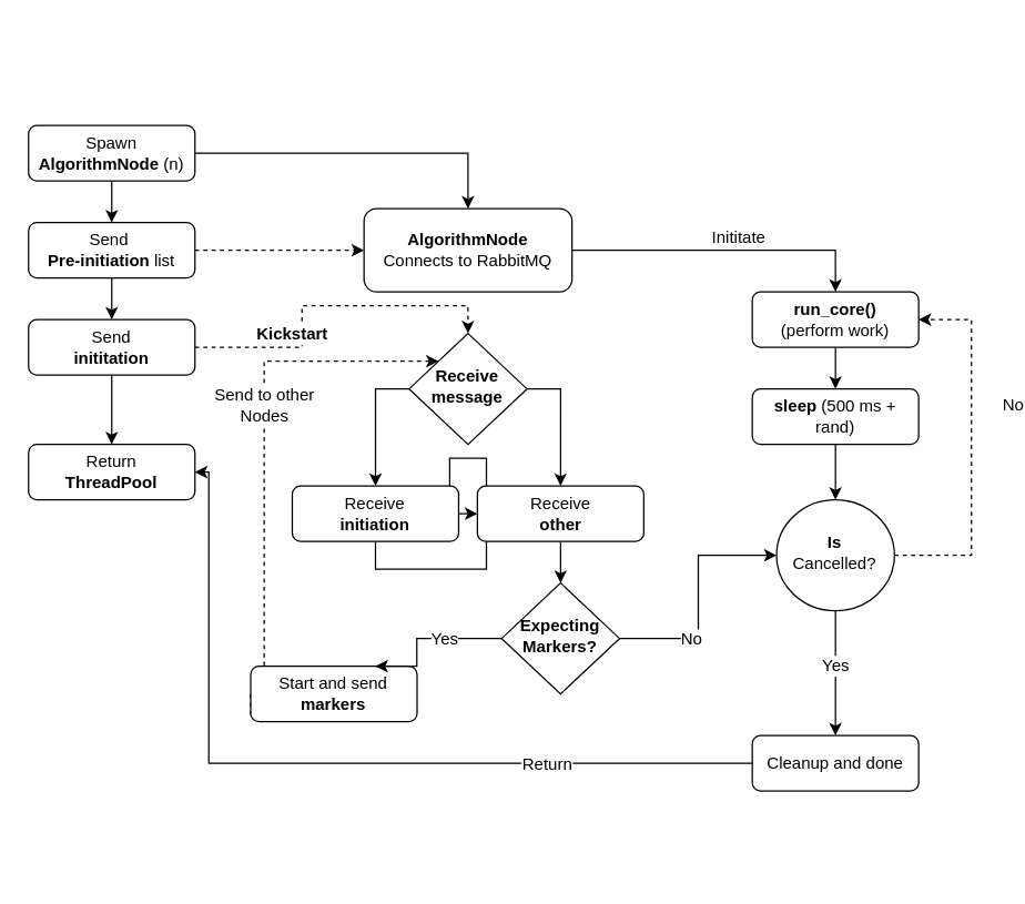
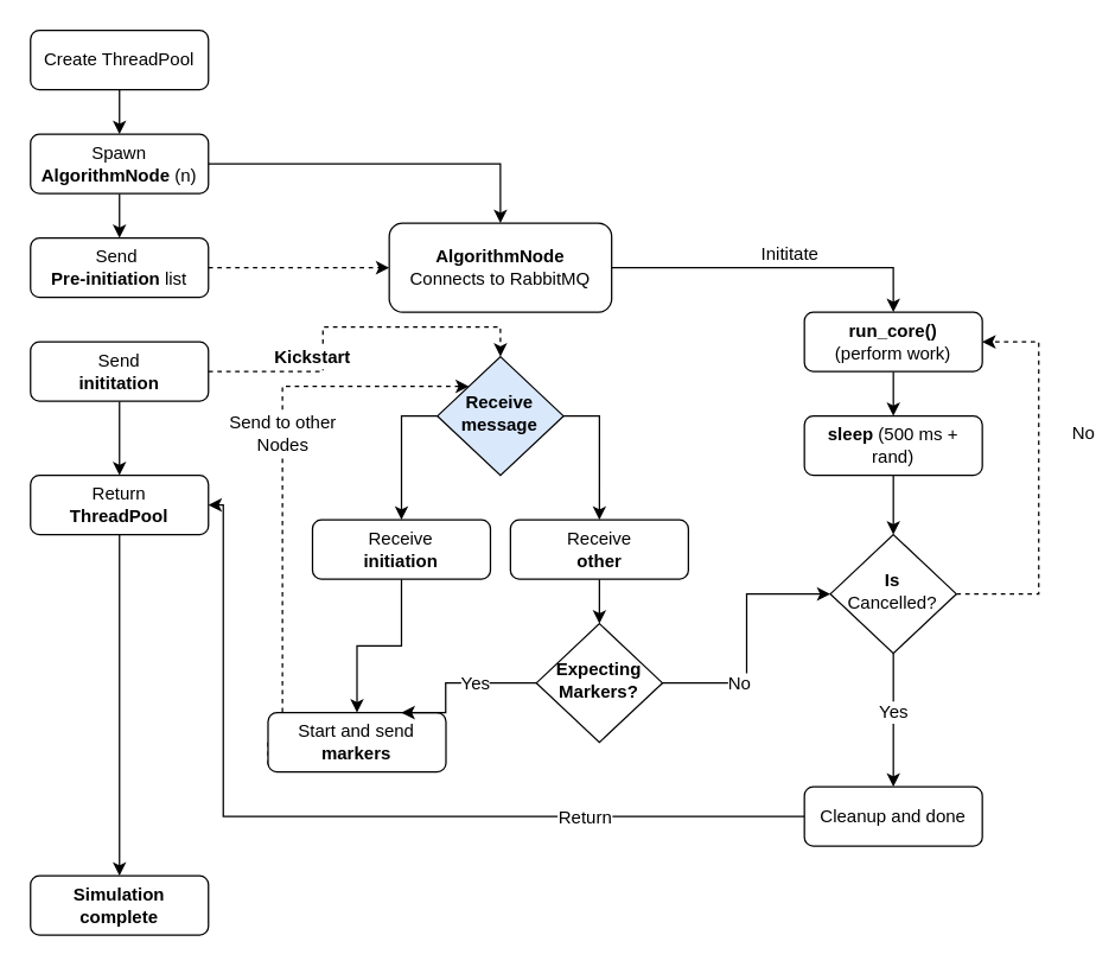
  <mxCell id="0" />
  <mxCell id="1" parent="0" />
+ <mxCell id="2" style="edgeStyle=orthogonalEdgeStyle;rounded=0;orthogonalLoop=1;jettySize=auto;html=1;exitX=0.5;exitY=1;exitDx=0;exitDy=0;entryX=0.5;entryY=0;entryDx=0;entryDy=0;" edge="1" parent="1" source="3" target="9"><mxGeometry relative="1" as="geometry" /></mxCell>
+ <mxCell id="3" value="Create ThreadPool" style="rounded=1;whiteSpace=wrap;html=1;fontSize=12;glass=0;strokeWidth=1;shadow=0;" parent="1" vertex="1"><mxGeometry x="20" y="20" width="120" height="40" as="geometry" /></mxCell>
  <mxCell id="4" style="edgeStyle=orthogonalEdgeStyle;rounded=0;orthogonalLoop=1;jettySize=auto;html=1;exitX=1;exitY=0.5;exitDx=0;exitDy=0;entryX=0.5;entryY=0;entryDx=0;entryDy=0;" edge="1" parent="1" source="6" target="30"><mxGeometry relative="1" as="geometry" /></mxCell>
  <mxCell id="5" style="edgeStyle=orthogonalEdgeStyle;rounded=0;orthogonalLoop=1;jettySize=auto;html=1;exitX=0;exitY=0.5;exitDx=0;exitDy=0;" edge="1" parent="1" source="6" target="16"><mxGeometry relative="1" as="geometry" /></mxCell>
- <mxCell id="6" value="&lt;b&gt;Receive&lt;br&gt;message&lt;/b&gt;" style="rhombus;whiteSpace=wrap;html=1;shadow=0;fontFamily=Helvetica;fontSize=12;align=center;strokeWidth=1;spacing=6;spacingTop=-4;" parent="1" vertex="1"><mxGeometry x="294.44" y="240" width="85" height="80" as="geometry" /></mxCell>
+ <mxCell id="6" value="&lt;b&gt;Receive&lt;br&gt;message&lt;/b&gt;" style="rhombus;whiteSpace=wrap;html=1;shadow=0;fontFamily=Helvetica;fontSize=12;align=center;strokeWidth=1;spacing=6;spacingTop=-4;fillColor=#dae8fc;" parent="1" vertex="1"><mxGeometry x="294.44" y="240" width="85" height="80" as="geometry" /></mxCell>
  <mxCell id="7" style="edgeStyle=orthogonalEdgeStyle;rounded=0;orthogonalLoop=1;jettySize=auto;html=1;exitX=1;exitY=0.5;exitDx=0;exitDy=0;entryX=0.5;entryY=0;entryDx=0;entryDy=0;" edge="1" parent="1" source="9" target="12"><mxGeometry relative="1" as="geometry" /></mxCell>
  <mxCell id="8" style="edgeStyle=orthogonalEdgeStyle;rounded=0;orthogonalLoop=1;jettySize=auto;html=1;exitX=0.5;exitY=1;exitDx=0;exitDy=0;entryX=0.5;entryY=0;entryDx=0;entryDy=0;" edge="1" parent="1" source="9" target="25"><mxGeometry relative="1" as="geometry" /></mxCell>
  <mxCell id="9" value="Spawn &lt;b&gt;AlgorithmNode &lt;/b&gt;(n)" style="rounded=1;whiteSpace=wrap;html=1;fontSize=12;glass=0;strokeWidth=1;shadow=0;" vertex="1" parent="1"><mxGeometry x="20" y="90" width="120" height="40" as="geometry" /></mxCell>
  <mxCell id="10" style="edgeStyle=orthogonalEdgeStyle;rounded=0;orthogonalLoop=1;jettySize=auto;html=1;exitX=1;exitY=0.5;exitDx=0;exitDy=0;entryX=0.5;entryY=0;entryDx=0;entryDy=0;" edge="1" parent="1" source="12" target="14"><mxGeometry relative="1" as="geometry" /></mxCell>
  <mxCell id="11" value="Inititate" style="text;html=1;align=center;verticalAlign=middle;resizable=0;points=[];labelBackgroundColor=#ffffff;" vertex="1" connectable="0" parent="10"><mxGeometry x="0.093" y="3" relative="1" as="geometry"><mxPoint y="-7" as="offset" /></mxGeometry></mxCell>
  <mxCell id="12" value="&lt;b&gt;AlgorithmNode&lt;/b&gt;&lt;br&gt;Connects to RabbitMQ" style="rounded=1;whiteSpace=wrap;html=1;fontSize=12;glass=0;strokeWidth=1;shadow=0;" vertex="1" parent="1"><mxGeometry x="261.94" y="150" width="150" height="60" as="geometry" /></mxCell>
  <mxCell id="13" style="edgeStyle=orthogonalEdgeStyle;rounded=0;orthogonalLoop=1;jettySize=auto;html=1;exitX=0.5;exitY=1;exitDx=0;exitDy=0;entryX=0.5;entryY=0;entryDx=0;entryDy=0;" edge="1" parent="1" source="14" target="18"><mxGeometry relative="1" as="geometry" /></mxCell>
  <mxCell id="14" value="&lt;b&gt;run_core()&lt;/b&gt;&lt;br&gt;(perform work)&lt;b&gt;&lt;br&gt;&lt;/b&gt;" style="rounded=1;whiteSpace=wrap;html=1;fontSize=12;glass=0;strokeWidth=1;shadow=0;" vertex="1" parent="1"><mxGeometry x="541.94" y="210" width="120" height="40" as="geometry" /></mxCell>
- <mxCell id="15" style="edgeStyle=orthogonalEdgeStyle;rounded=0;orthogonalLoop=1;jettySize=auto;html=1;exitX=0.5;exitY=1;exitDx=0;exitDy=0;" edge="1" parent="1" source="16" target="30"><mxGeometry relative="1" as="geometry" /></mxCell>
+ <mxCell id="15" style="edgeStyle=orthogonalEdgeStyle;rounded=0;orthogonalLoop=1;jettySize=auto;html=1;exitX=0.5;exitY=1;exitDx=0;exitDy=0;" edge="1" parent="1" source="16" target="28"><mxGeometry relative="1" as="geometry" /></mxCell>
  <mxCell id="16" value="Receive&lt;br&gt;&lt;b&gt;initiation&lt;/b&gt;" style="rounded=1;whiteSpace=wrap;html=1;fontSize=12;glass=0;strokeWidth=1;shadow=0;" vertex="1" parent="1"><mxGeometry x="210.19" y="350" width="120" height="40" as="geometry" /></mxCell>
  <mxCell id="17" style="edgeStyle=orthogonalEdgeStyle;rounded=0;orthogonalLoop=1;jettySize=auto;html=1;exitX=0.5;exitY=1;exitDx=0;exitDy=0;entryX=0.5;entryY=0;entryDx=0;entryDy=0;" edge="1" parent="1" source="18" target="40"><mxGeometry relative="1" as="geometry" /></mxCell>
  <mxCell id="18" value="&lt;b&gt;sleep &lt;/b&gt;(500 ms + rand)" style="rounded=1;whiteSpace=wrap;html=1;fontSize=12;glass=0;strokeWidth=1;shadow=0;" vertex="1" parent="1"><mxGeometry x="541.94" y="280" width="120" height="40" as="geometry" /></mxCell>
  <mxCell id="19" style="edgeStyle=orthogonalEdgeStyle;rounded=0;orthogonalLoop=1;jettySize=auto;html=1;exitX=0.5;exitY=1;exitDx=0;exitDy=0;" edge="1" parent="1" source="22" target="45"><mxGeometry relative="1" as="geometry" /></mxCell>
  <mxCell id="20" style="edgeStyle=orthogonalEdgeStyle;rounded=0;orthogonalLoop=1;jettySize=auto;html=1;exitX=1;exitY=0.5;exitDx=0;exitDy=0;entryX=0.5;entryY=0;entryDx=0;entryDy=0;dashed=1;" edge="1" parent="1" source="22" target="6"><mxGeometry relative="1" as="geometry" /></mxCell>
  <mxCell id="21" value="Kickstart" style="text;html=1;align=center;verticalAlign=middle;resizable=0;points=[];labelBackgroundColor=#ffffff;fontStyle=1" vertex="1" connectable="0" parent="20"><mxGeometry x="-0.447" y="-1" relative="1" as="geometry"><mxPoint x="1.86" y="-11" as="offset" /></mxGeometry></mxCell>
  <mxCell id="22" value="Send&lt;br&gt;&lt;b&gt;inititation&lt;/b&gt;" style="rounded=1;whiteSpace=wrap;html=1;fontSize=12;glass=0;strokeWidth=1;shadow=0;" vertex="1" parent="1"><mxGeometry x="20" y="230" width="120" height="40" as="geometry" /></mxCell>
- <mxCell id="23" style="edgeStyle=orthogonalEdgeStyle;rounded=0;orthogonalLoop=1;jettySize=auto;html=1;exitX=0.5;exitY=1;exitDx=0;exitDy=0;" edge="1" parent="1" source="25" target="22"><mxGeometry relative="1" as="geometry" /></mxCell>
  <mxCell id="24" style="edgeStyle=orthogonalEdgeStyle;rounded=0;orthogonalLoop=1;jettySize=auto;html=1;exitX=1;exitY=0.5;exitDx=0;exitDy=0;entryX=0;entryY=0.5;entryDx=0;entryDy=0;dashed=1;" edge="1" parent="1" source="25" target="12"><mxGeometry relative="1" as="geometry" /></mxCell>
  <mxCell id="25" value="Send&amp;nbsp;&lt;br&gt;&lt;b&gt;Pre-initiation&lt;/b&gt; list" style="rounded=1;whiteSpace=wrap;html=1;fontSize=12;glass=0;strokeWidth=1;shadow=0;" vertex="1" parent="1"><mxGeometry x="20" y="160" width="120" height="40" as="geometry" /></mxCell>
  <mxCell id="26" style="edgeStyle=orthogonalEdgeStyle;rounded=0;orthogonalLoop=1;jettySize=auto;html=1;exitX=0;exitY=0.5;exitDx=0;exitDy=0;entryX=0;entryY=0;entryDx=0;entryDy=0;dashed=1;" edge="1" parent="1" source="28" target="6"><mxGeometry relative="1" as="geometry"><Array as="points"><mxPoint x="189.94" y="515" /><mxPoint x="189.94" y="260" /></Array></mxGeometry></mxCell>
  <mxCell id="27" value="Send to other &lt;br&gt;Nodes" style="text;html=1;align=center;verticalAlign=middle;resizable=0;points=[];labelBackgroundColor=#ffffff;" vertex="1" connectable="0" parent="26"><mxGeometry x="-0.519" y="-2" relative="1" as="geometry"><mxPoint x="-1.94" y="-150.24" as="offset" /></mxGeometry></mxCell>
  <mxCell id="28" value="Start and send&lt;br&gt;&lt;b&gt;markers&lt;/b&gt;" style="rounded=1;whiteSpace=wrap;html=1;fontSize=12;glass=0;strokeWidth=1;shadow=0;" vertex="1" parent="1"><mxGeometry x="180.19" y="480" width="120" height="40" as="geometry" /></mxCell>
  <mxCell id="29" style="edgeStyle=orthogonalEdgeStyle;rounded=0;orthogonalLoop=1;jettySize=auto;html=1;exitX=0.5;exitY=1;exitDx=0;exitDy=0;entryX=0.5;entryY=0;entryDx=0;entryDy=0;" edge="1" parent="1" source="30" target="35"><mxGeometry relative="1" as="geometry" /></mxCell>
  <mxCell id="30" value="Receive&lt;br&gt;&lt;b&gt;other&lt;/b&gt;" style="rounded=1;whiteSpace=wrap;html=1;fontSize=12;glass=0;strokeWidth=1;shadow=0;" vertex="1" parent="1"><mxGeometry x="343.69" y="350" width="120" height="40" as="geometry" /></mxCell>
  <mxCell id="31" style="edgeStyle=orthogonalEdgeStyle;rounded=0;orthogonalLoop=1;jettySize=auto;html=1;exitX=0;exitY=0.5;exitDx=0;exitDy=0;entryX=0.75;entryY=0;entryDx=0;entryDy=0;" edge="1" parent="1" source="35" target="28"><mxGeometry relative="1" as="geometry"><Array as="points"><mxPoint x="300" y="460" /></Array></mxGeometry></mxCell>
  <mxCell id="32" value="Yes" style="text;html=1;align=center;verticalAlign=middle;resizable=0;points=[];labelBackgroundColor=#ffffff;" vertex="1" connectable="0" parent="31"><mxGeometry x="-0.007" relative="1" as="geometry"><mxPoint x="13.25" as="offset" /></mxGeometry></mxCell>
  <mxCell id="33" style="edgeStyle=orthogonalEdgeStyle;rounded=0;orthogonalLoop=1;jettySize=auto;html=1;exitX=0.5;exitY=1;exitDx=0;exitDy=0;entryX=0;entryY=0.5;entryDx=0;entryDy=0;" edge="1" parent="1" source="35" target="40"><mxGeometry relative="1" as="geometry"><Array as="points"><mxPoint x="404" y="460" /><mxPoint x="503" y="460" /><mxPoint x="503" y="400" /></Array></mxGeometry></mxCell>
  <mxCell id="34" value="No" style="text;html=1;align=center;verticalAlign=middle;resizable=0;points=[];labelBackgroundColor=#ffffff;" vertex="1" connectable="0" parent="33"><mxGeometry x="-0.117" y="-1" relative="1" as="geometry"><mxPoint x="20.67" y="-1" as="offset" /></mxGeometry></mxCell>
  <mxCell id="35" value="&lt;b&gt;Expecting&lt;br&gt;Markers?&lt;/b&gt;" style="rhombus;whiteSpace=wrap;html=1;shadow=0;fontFamily=Helvetica;fontSize=12;align=center;strokeWidth=1;spacing=6;spacingTop=-4;" vertex="1" parent="1"><mxGeometry x="361.19" y="420" width="85" height="80" as="geometry" /></mxCell>
  <mxCell id="36" style="edgeStyle=orthogonalEdgeStyle;rounded=0;orthogonalLoop=1;jettySize=auto;html=1;exitX=0.5;exitY=1;exitDx=0;exitDy=0;" edge="1" parent="1" source="40" target="43"><mxGeometry relative="1" as="geometry" /></mxCell>
  <mxCell id="37" value="Yes" style="text;html=1;align=center;verticalAlign=middle;resizable=0;points=[];labelBackgroundColor=#ffffff;" vertex="1" connectable="0" parent="36"><mxGeometry x="0.182" y="1" relative="1" as="geometry"><mxPoint x="-1" y="-13.33" as="offset" /></mxGeometry></mxCell>
  <mxCell id="38" style="edgeStyle=orthogonalEdgeStyle;rounded=0;orthogonalLoop=1;jettySize=auto;html=1;exitX=1;exitY=0.5;exitDx=0;exitDy=0;entryX=1;entryY=0.5;entryDx=0;entryDy=0;dashed=1;" edge="1" parent="1" source="40" target="14"><mxGeometry relative="1" as="geometry"><Array as="points"><mxPoint x="700" y="400" /><mxPoint x="700" y="230" /></Array></mxGeometry></mxCell>
  <mxCell id="39" value="No" style="text;html=1;align=center;verticalAlign=middle;resizable=0;points=[];labelBackgroundColor=#ffffff;" vertex="1" connectable="0" parent="38"><mxGeometry x="-0.579" y="29" relative="1" as="geometry"><mxPoint x="30" y="-79.56" as="offset" /></mxGeometry></mxCell>
- <mxCell id="40" value="&lt;b&gt;Is&lt;br&gt;&lt;/b&gt;Cancelled?" style="ellipse;whiteSpace=wrap;html=1;shadow=0;fontFamily=Helvetica;fontSize=12;align=center;strokeWidth=1;spacing=6;spacingTop=-4;" vertex="1" parent="1"><mxGeometry x="559.44" y="360" width="85" height="80" as="geometry" /></mxCell>
+ <mxCell id="40" value="&lt;b&gt;Is&lt;br&gt;&lt;/b&gt;Cancelled?" style="rhombus;whiteSpace=wrap;html=1;shadow=0;fontFamily=Helvetica;fontSize=12;align=center;strokeWidth=1;spacing=6;spacingTop=-4;" vertex="1" parent="1"><mxGeometry x="559.44" y="360" width="85" height="80" as="geometry" /></mxCell>
  <mxCell id="41" style="edgeStyle=orthogonalEdgeStyle;rounded=0;orthogonalLoop=1;jettySize=auto;html=1;exitX=0;exitY=0.5;exitDx=0;exitDy=0;entryX=1;entryY=0.5;entryDx=0;entryDy=0;" edge="1" parent="1" source="43" target="45"><mxGeometry relative="1" as="geometry"><Array as="points"><mxPoint x="150" y="550" /><mxPoint x="150" y="340" /></Array></mxGeometry></mxCell>
  <mxCell id="42" value="Return" style="text;html=1;align=center;verticalAlign=middle;resizable=0;points=[];labelBackgroundColor=#ffffff;" vertex="1" connectable="0" parent="41"><mxGeometry x="-0.517" relative="1" as="geometry"><mxPoint as="offset" /></mxGeometry></mxCell>
  <mxCell id="43" value="Cleanup and done" style="rounded=1;whiteSpace=wrap;html=1;fontSize=12;glass=0;strokeWidth=1;shadow=0;" vertex="1" parent="1"><mxGeometry x="541.94" y="530" width="120" height="40" as="geometry" /></mxCell>
+ <mxCell id="44" style="edgeStyle=orthogonalEdgeStyle;rounded=0;orthogonalLoop=1;jettySize=auto;html=1;exitX=0.5;exitY=1;exitDx=0;exitDy=0;" edge="1" parent="1" source="45" target="46"><mxGeometry relative="1" as="geometry" /></mxCell>
  <mxCell id="45" value="Return&lt;br&gt;&lt;b&gt;ThreadPool &lt;/b&gt;" style="rounded=1;whiteSpace=wrap;html=1;fontSize=12;glass=0;strokeWidth=1;shadow=0;" vertex="1" parent="1"><mxGeometry x="20" y="320" width="120" height="40" as="geometry" /></mxCell>
+ <mxCell id="46" value="&lt;b&gt;Simulation&lt;br&gt;complete&lt;/b&gt;" style="rounded=1;whiteSpace=wrap;html=1;fontSize=12;glass=0;strokeWidth=1;shadow=0;" vertex="1" parent="1"><mxGeometry x="20" y="590" width="120" height="40" as="geometry" /></mxCell>
